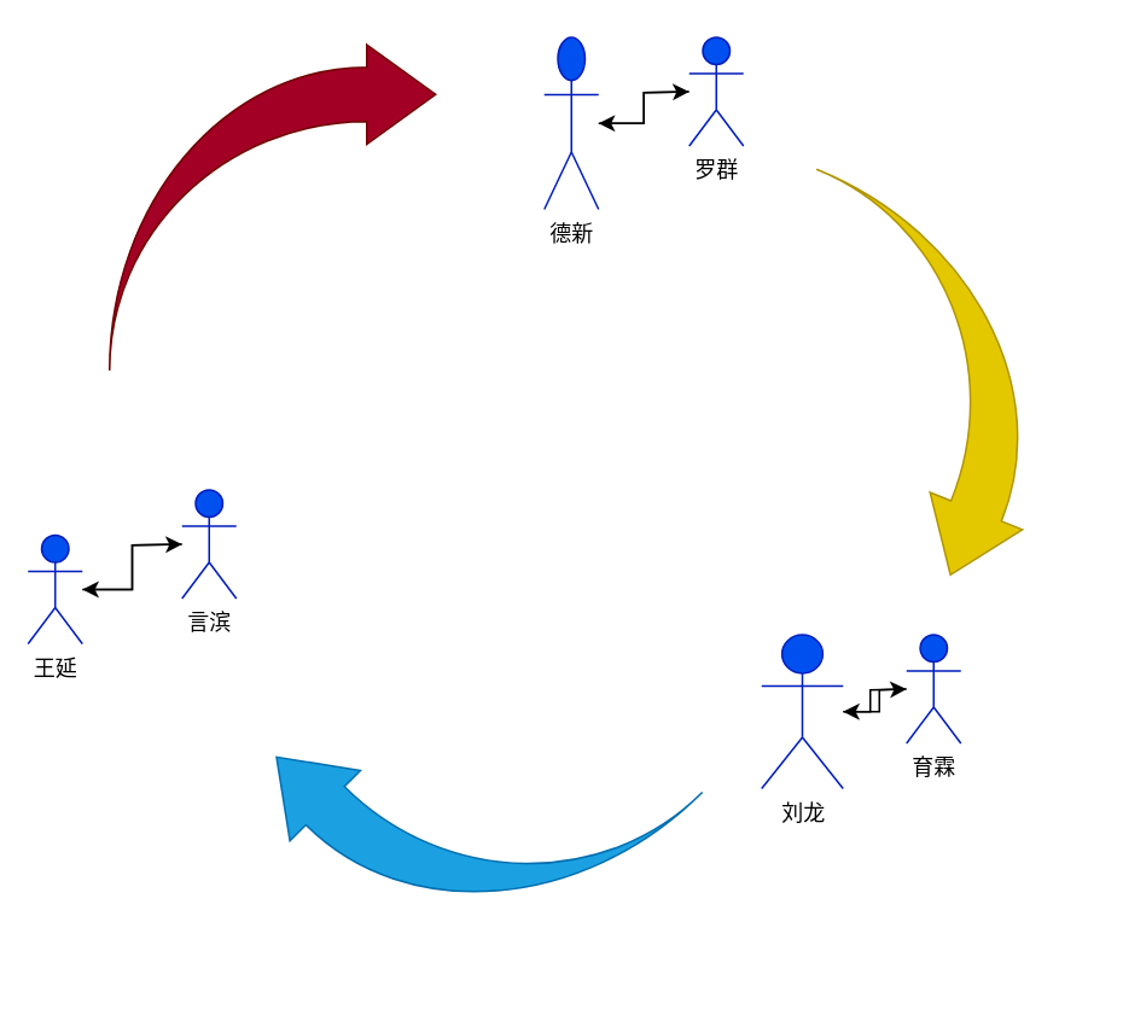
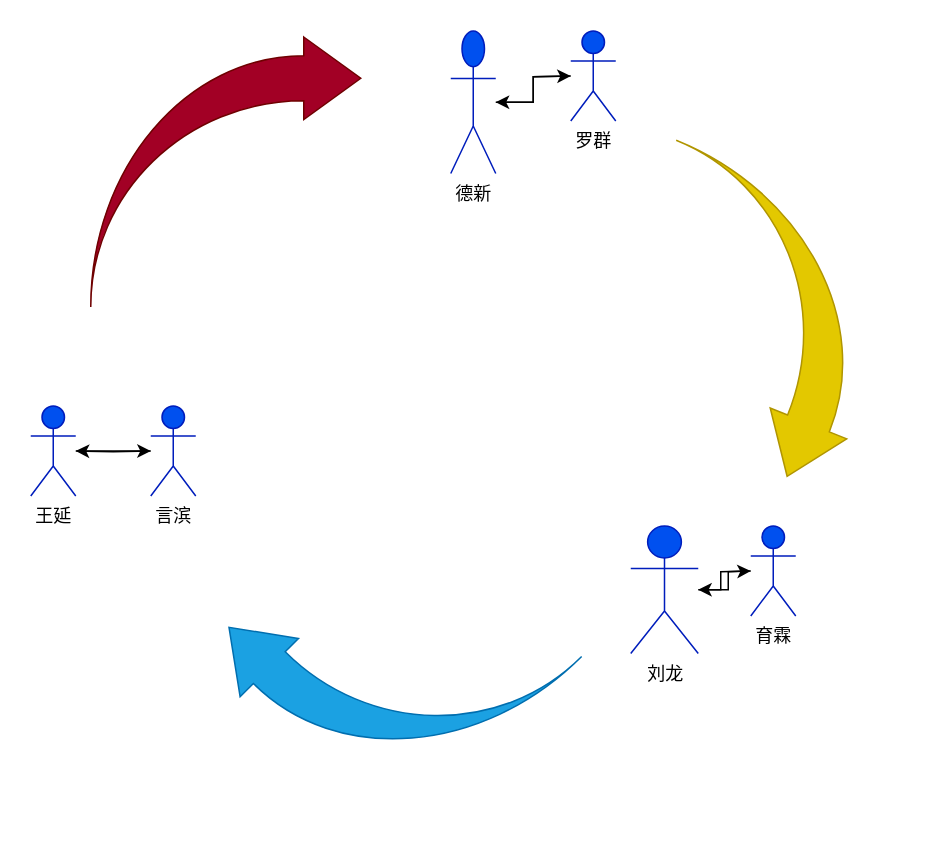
  <mxCell id="0" />
  <mxCell id="1" parent="0" />
  <mxCell id="2" value="" style="html=1;shadow=0;dashed=0;align=center;verticalAlign=middle;shape=mxgraph.arrows2.jumpInArrow;dy=15;dx=38;arrowHead=55;fillColor=#a20025;fontColor=#ffffff;strokeColor=#6F0000;" vertex="1" parent="1"><mxGeometry x="60" y="24" width="180" height="180" as="geometry" /></mxCell>
  <mxCell id="3" value="" style="html=1;shadow=0;dashed=0;align=center;verticalAlign=middle;shape=mxgraph.arrows2.jumpInArrow;dy=15;dx=38;arrowHead=55;rotation=112;fillColor=#e3c800;fontColor=#000000;strokeColor=#B09500;" vertex="1" parent="1"><mxGeometry x="410" y="120" width="180" height="180" as="geometry" /></mxCell>
  <mxCell id="4" value="" style="html=1;shadow=0;dashed=0;align=center;verticalAlign=middle;shape=mxgraph.arrows2.jumpInArrow;dy=15;dx=38;arrowHead=55;rotation=-135;fillColor=#1ba1e2;fontColor=#ffffff;strokeColor=#006EAF;" vertex="1" parent="1"><mxGeometry x="170" y="347" width="180" height="180" as="geometry" /></mxCell>
  <mxCell id="5" value="" style="edgeStyle=orthogonalEdgeStyle;rounded=0;orthogonalLoop=1;jettySize=auto;html=1;" edge="1" parent="1" source="6"><mxGeometry relative="1" as="geometry"><mxPoint x="380" y="50" as="targetPoint" /></mxGeometry></mxCell>
  <mxCell id="6" value="&lt;font color=&quot;#000000&quot;&gt;德新&lt;/font&gt;" style="shape=umlActor;verticalLabelPosition=bottom;verticalAlign=top;html=1;outlineConnect=0;fillColor=#0050ef;fontColor=#ffffff;strokeColor=#001DBC;" vertex="1" parent="1"><mxGeometry x="300" y="20" width="30" height="95" as="geometry" /></mxCell>
  <mxCell id="7" style="edgeStyle=orthogonalEdgeStyle;rounded=0;orthogonalLoop=1;jettySize=auto;html=1;" edge="1" parent="1" target="6"><mxGeometry relative="1" as="geometry"><mxPoint x="380" y="50" as="sourcePoint" /></mxGeometry></mxCell>
  <mxCell id="8" value="&lt;font color=&quot;#000000&quot;&gt;罗群&lt;/font&gt;" style="shape=umlActor;verticalLabelPosition=bottom;verticalAlign=top;html=1;outlineConnect=0;fillColor=#0050ef;fontColor=#ffffff;strokeColor=#001DBC;" vertex="1" parent="1"><mxGeometry x="380" y="20" width="30" height="60" as="geometry" /></mxCell>
  <mxCell id="9" value="" style="edgeStyle=orthogonalEdgeStyle;rounded=0;orthogonalLoop=1;jettySize=auto;html=1;" edge="1" source="10" parent="1"><mxGeometry relative="1" as="geometry"><mxPoint x="100" y="300" as="targetPoint" /></mxGeometry></mxCell>
- <mxCell id="10" value="&lt;font color=&quot;#000000&quot;&gt;王延&lt;/font&gt;" style="shape=umlActor;verticalLabelPosition=bottom;verticalAlign=top;html=1;outlineConnect=0;fillColor=#0050ef;fontColor=#ffffff;strokeColor=#001DBC;" vertex="1" parent="1"><mxGeometry x="15" y="295" width="30" height="60" as="geometry" /></mxCell>
+ <mxCell id="10" value="&lt;font color=&quot;#000000&quot;&gt;王延&lt;/font&gt;" style="shape=umlActor;verticalLabelPosition=bottom;verticalAlign=top;html=1;outlineConnect=0;fillColor=#0050ef;fontColor=#ffffff;strokeColor=#001DBC;" vertex="1" parent="1"><mxGeometry x="20" y="270" width="30" height="60" as="geometry" /></mxCell>
  <mxCell id="11" style="edgeStyle=orthogonalEdgeStyle;rounded=0;orthogonalLoop=1;jettySize=auto;html=1;" edge="1" target="10" parent="1"><mxGeometry relative="1" as="geometry"><mxPoint x="100" y="300" as="sourcePoint" /></mxGeometry></mxCell>
  <mxCell id="12" value="&lt;font color=&quot;#000000&quot;&gt;言滨&lt;/font&gt;" style="shape=umlActor;verticalLabelPosition=bottom;verticalAlign=top;html=1;outlineConnect=0;fillColor=#0050ef;fontColor=#ffffff;strokeColor=#001DBC;" vertex="1" parent="1"><mxGeometry x="100" y="270" width="30" height="60" as="geometry" /></mxCell>
  <mxCell id="13" value="" style="edgeStyle=orthogonalEdgeStyle;rounded=0;orthogonalLoop=1;jettySize=auto;html=1;" edge="1" source="14" parent="1"><mxGeometry relative="1" as="geometry"><mxPoint x="500" y="380" as="targetPoint" /></mxGeometry></mxCell>
  <mxCell id="14" value="&lt;font color=&quot;#000000&quot;&gt;刘龙&lt;/font&gt;" style="shape=umlActor;verticalLabelPosition=bottom;verticalAlign=top;html=1;outlineConnect=0;fillColor=#0050ef;fontColor=#ffffff;strokeColor=#001DBC;" vertex="1" parent="1"><mxGeometry x="420" y="350" width="45" height="85" as="geometry" /></mxCell>
  <mxCell id="15" style="edgeStyle=orthogonalEdgeStyle;rounded=0;orthogonalLoop=1;jettySize=auto;html=1;" edge="1" target="14" parent="1"><mxGeometry relative="1" as="geometry"><mxPoint x="500" y="380" as="sourcePoint" /></mxGeometry></mxCell>
  <mxCell id="16" value="&lt;font color=&quot;#000000&quot;&gt;育霖&lt;/font&gt;" style="shape=umlActor;verticalLabelPosition=bottom;verticalAlign=top;html=1;outlineConnect=0;fillColor=#0050ef;fontColor=#ffffff;strokeColor=#001DBC;" vertex="1" parent="1"><mxGeometry x="500" y="350" width="30" height="60" as="geometry" /></mxCell>
